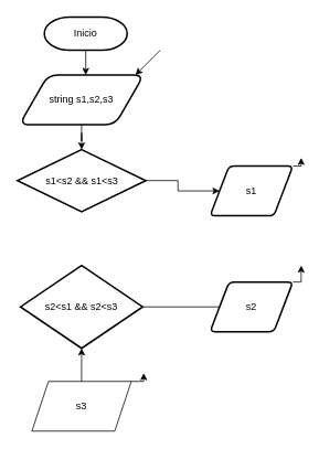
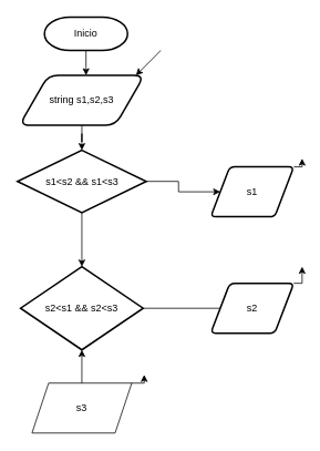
  <mxCell id="0" />
  <mxCell id="1" parent="0" />
  <mxCell id="2" style="edgeStyle=orthogonalEdgeStyle;rounded=0;orthogonalLoop=1;jettySize=auto;html=1;" edge="1" parent="1" source="3"><mxGeometry relative="1" as="geometry"><mxPoint x="103" y="90" as="targetPoint" /></mxGeometry></mxCell>
  <mxCell id="3" value="Inicio" style="strokeWidth=2;html=1;shape=mxgraph.flowchart.terminator;whiteSpace=wrap;" vertex="1" parent="1"><mxGeometry x="53" y="20" width="100" height="40" as="geometry" /></mxCell>
  <mxCell id="4" style="edgeStyle=orthogonalEdgeStyle;rounded=0;orthogonalLoop=1;jettySize=auto;html=1;" edge="1" parent="1" source="5" target="8"><mxGeometry relative="1" as="geometry" /></mxCell>
  <mxCell id="5" value="string s1,s2,s3" style="shape=parallelogram;html=1;strokeWidth=2;perimeter=parallelogramPerimeter;whiteSpace=wrap;rounded=1;arcSize=24;size=0.23;" vertex="1" parent="1"><mxGeometry x="23" y="90" width="150" height="60" as="geometry" /></mxCell>
  <mxCell id="6" value="" style="endArrow=classic;html=1;rounded=0;" edge="1" parent="1"><mxGeometry width="50" height="50" relative="1" as="geometry"><mxPoint x="193" y="60" as="sourcePoint" /><mxPoint x="163" y="90" as="targetPoint" /></mxGeometry></mxCell>
  <mxCell id="7" style="edgeStyle=orthogonalEdgeStyle;rounded=0;orthogonalLoop=1;jettySize=auto;html=1;" edge="1" parent="1" source="8" target="13"><mxGeometry relative="1" as="geometry" /></mxCell>
  <mxCell id="8" value="s1&amp;lt;s2 &amp;amp;&amp;amp; s1&amp;lt;s3" style="strokeWidth=2;html=1;shape=mxgraph.flowchart.decision;whiteSpace=wrap;" vertex="1" parent="1"><mxGeometry x="20.5" y="180" width="155" height="75" as="geometry" /></mxCell>
  <mxCell id="9" style="edgeStyle=orthogonalEdgeStyle;rounded=0;orthogonalLoop=1;jettySize=auto;html=1;entryX=0;entryY=0.5;entryDx=0;entryDy=0;endArrow=none;" edge="1" parent="1" source="10" target="15"><mxGeometry relative="1" as="geometry" /></mxCell>
  <mxCell id="10" value="s2&amp;lt;s1 &amp;amp;&amp;amp; s2&amp;lt;s3" style="strokeWidth=2;html=1;shape=mxgraph.flowchart.decision;whiteSpace=wrap;" vertex="1" parent="1"><mxGeometry x="24.25" y="320" width="147.5" height="100" as="geometry" /></mxCell>
+ <mxCell id="11" style="edgeStyle=orthogonalEdgeStyle;rounded=0;orthogonalLoop=1;jettySize=auto;html=1;entryX=0.5;entryY=0;entryDx=0;entryDy=0;entryPerimeter=0;" edge="1" parent="1" source="8" target="10"><mxGeometry relative="1" as="geometry" /></mxCell>
  <mxCell id="12" style="edgeStyle=orthogonalEdgeStyle;rounded=0;orthogonalLoop=1;jettySize=auto;html=1;exitX=1;exitY=0;exitDx=0;exitDy=0;" edge="1" parent="1" source="13"><mxGeometry relative="1" as="geometry"><mxPoint x="363" y="190" as="targetPoint" /></mxGeometry></mxCell>
  <mxCell id="13" value="s1" style="shape=parallelogram;html=1;strokeWidth=2;perimeter=parallelogramPerimeter;whiteSpace=wrap;rounded=1;arcSize=12;size=0.23;" vertex="1" parent="1"><mxGeometry x="253" y="200" width="100" height="60" as="geometry" /></mxCell>
  <mxCell id="14" style="edgeStyle=orthogonalEdgeStyle;rounded=0;orthogonalLoop=1;jettySize=auto;html=1;exitX=1;exitY=0;exitDx=0;exitDy=0;" edge="1" parent="1" source="15"><mxGeometry relative="1" as="geometry"><mxPoint x="363" y="320" as="targetPoint" /></mxGeometry></mxCell>
  <mxCell id="15" value="s2" style="shape=parallelogram;html=1;strokeWidth=2;perimeter=parallelogramPerimeter;whiteSpace=wrap;rounded=1;arcSize=12;size=0.23;" vertex="1" parent="1"><mxGeometry x="253" y="340" width="100" height="60" as="geometry" /></mxCell>
  <mxCell id="16" style="edgeStyle=orthogonalEdgeStyle;rounded=0;orthogonalLoop=1;jettySize=auto;html=1;exitX=1;exitY=0;exitDx=0;exitDy=0;" edge="1" parent="1" source="17"><mxGeometry relative="1" as="geometry"><mxPoint x="173" y="450" as="targetPoint" /></mxGeometry></mxCell>
  <mxCell id="17" value="s3" style="shape=parallelogram;perimeter=parallelogramPerimeter;whiteSpace=wrap;html=1;fixedSize=1;" vertex="1" parent="1"><mxGeometry x="38" y="460" width="120" height="60" as="geometry" /></mxCell>
  <mxCell id="18" style="edgeStyle=orthogonalEdgeStyle;rounded=0;orthogonalLoop=1;jettySize=auto;html=1;entryX=0.5;entryY=1;entryDx=0;entryDy=0;entryPerimeter=0;" edge="1" parent="1" source="17" target="10"><mxGeometry relative="1" as="geometry" /></mxCell>
